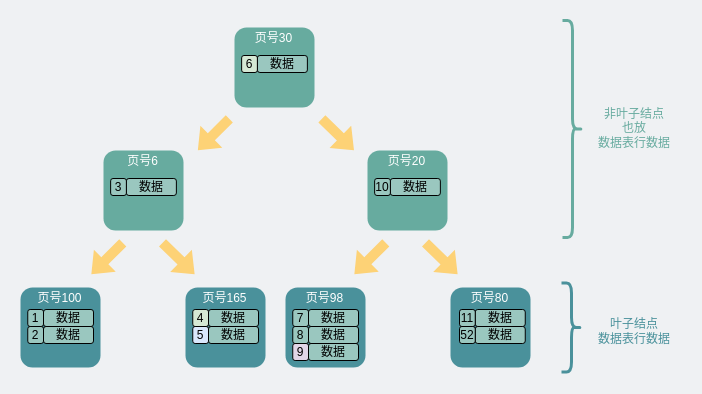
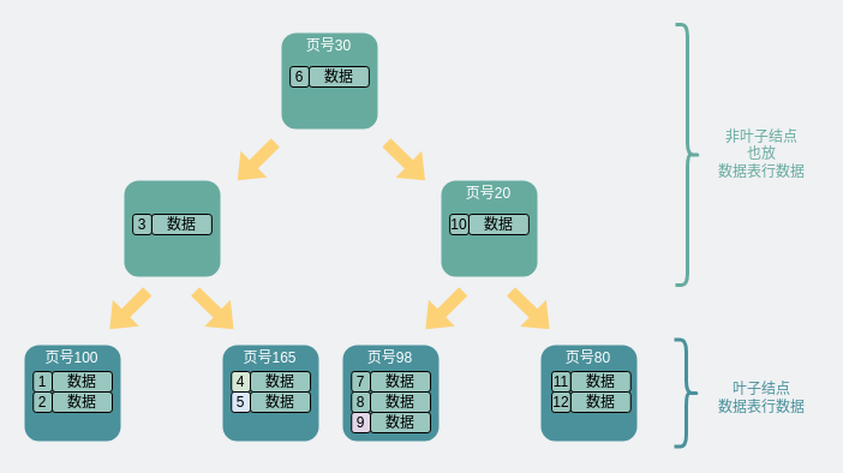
  <mxCell id="0" />
  <mxCell id="1" parent="0" />
  <mxCell id="2" value="&lt;font color=&quot;#ffffff&quot;&gt;&lt;span style=&quot;font-size: 16px&quot;&gt;&lt;br&gt;&lt;/span&gt;&lt;/font&gt;" style="whiteSpace=wrap;html=1;aspect=fixed;rounded=1;strokeColor=none;fillColor=#4A919B;" parent="1" vertex="1"><mxGeometry x="20" y="287" width="80" height="80" as="geometry" /></mxCell>
  <mxCell id="3" value="数据" style="rounded=1;whiteSpace=wrap;html=1;fillColor=#9AC7BF;strokeColor=default;fontColor=#000000;align=center;" parent="1" vertex="1"><mxGeometry x="43" y="309" width="50" height="17" as="geometry" /></mxCell>
  <mxCell id="4" value="&lt;font color=&quot;#ffffff&quot;&gt;页号100&lt;/font&gt;" style="text;html=1;strokeColor=none;fillColor=none;align=center;verticalAlign=middle;whiteSpace=wrap;rounded=0;dashed=1;fontColor=#535E80;" parent="1" vertex="1"><mxGeometry x="32" y="287" width="55" height="22" as="geometry" /></mxCell>
  <mxCell id="5" value="" style="shape=flexArrow;endArrow=classic;html=1;rounded=0;fontColor=#FFFFFF;strokeColor=none;fillColor=#FDD276;" parent="1" edge="1"><mxGeometry width="50" height="50" relative="1" as="geometry"><mxPoint x="229.15" y="118" as="sourcePoint" /><mxPoint x="197" y="150" as="targetPoint" /></mxGeometry></mxCell>
  <mxCell id="6" value="" style="shape=flexArrow;endArrow=classic;html=1;rounded=0;fontColor=#FFFFFF;strokeColor=none;fillColor=#FDD276;" parent="1" edge="1"><mxGeometry width="50" height="50" relative="1" as="geometry"><mxPoint x="321" y="118" as="sourcePoint" /><mxPoint x="353.85" y="150" as="targetPoint" /></mxGeometry></mxCell>
  <mxCell id="7" value="" style="shape=flexArrow;endArrow=classic;html=1;rounded=0;fontColor=#FFFFFF;strokeColor=none;fillColor=#FDD276;" parent="1" edge="1"><mxGeometry width="50" height="50" relative="1" as="geometry"><mxPoint x="122.65" y="242" as="sourcePoint" /><mxPoint x="90.5" y="274" as="targetPoint" /></mxGeometry></mxCell>
  <mxCell id="8" value="" style="shape=flexArrow;endArrow=classic;html=1;rounded=0;fontColor=#FFFFFF;strokeColor=none;fillColor=#FDD276;" parent="1" edge="1"><mxGeometry width="50" height="50" relative="1" as="geometry"><mxPoint x="161.65" y="242" as="sourcePoint" /><mxPoint x="194.5" y="274" as="targetPoint" /></mxGeometry></mxCell>
  <mxCell id="9" value="" style="shape=flexArrow;endArrow=classic;html=1;rounded=0;fontColor=#FFFFFF;strokeColor=none;fillColor=#FDD276;" parent="1" edge="1"><mxGeometry width="50" height="50" relative="1" as="geometry"><mxPoint x="385.65" y="242" as="sourcePoint" /><mxPoint x="353.5" y="274" as="targetPoint" /></mxGeometry></mxCell>
  <mxCell id="10" value="" style="shape=flexArrow;endArrow=classic;html=1;rounded=0;fontColor=#FFFFFF;strokeColor=none;fillColor=#FDD276;" parent="1" edge="1"><mxGeometry width="50" height="50" relative="1" as="geometry"><mxPoint x="424.65" y="242" as="sourcePoint" /><mxPoint x="457.5" y="274" as="targetPoint" /></mxGeometry></mxCell>
  <mxCell id="11" value="&lt;font&gt;1&lt;/font&gt;" style="rounded=1;whiteSpace=wrap;html=1;fillColor=#9AC7BF;strokeColor=default;fontColor=#000000;" parent="1" vertex="1"><mxGeometry x="27.25" y="309" width="15.75" height="17" as="geometry" /></mxCell>
  <mxCell id="12" value="数据" style="rounded=1;whiteSpace=wrap;html=1;fillColor=#9AC7BF;strokeColor=default;fontColor=#000000;align=center;" parent="1" vertex="1"><mxGeometry x="43" y="326" width="50" height="17" as="geometry" /></mxCell>
  <mxCell id="13" value="&lt;font&gt;2&lt;/font&gt;" style="rounded=1;whiteSpace=wrap;html=1;fillColor=#9AC7BF;strokeColor=default;fontColor=#000000;" parent="1" vertex="1"><mxGeometry x="27.25" y="326" width="15.75" height="17" as="geometry" /></mxCell>
  <mxCell id="14" value="&lt;font color=&quot;#ffffff&quot;&gt;&lt;span style=&quot;font-size: 16px&quot;&gt;&lt;br&gt;&lt;/span&gt;&lt;/font&gt;" style="whiteSpace=wrap;html=1;aspect=fixed;rounded=1;strokeColor=none;fillColor=#4A919B;" parent="1" vertex="1"><mxGeometry x="185" y="287" width="80" height="80" as="geometry" /></mxCell>
  <mxCell id="15" value="数据" style="rounded=1;whiteSpace=wrap;html=1;fillColor=#9AC7BF;strokeColor=default;fontColor=#000000;align=center;" parent="1" vertex="1"><mxGeometry x="208" y="309" width="50" height="17" as="geometry" /></mxCell>
  <mxCell id="16" value="&lt;font color=&quot;#ffffff&quot;&gt;页号165&lt;/font&gt;" style="text;html=1;strokeColor=none;fillColor=none;align=center;verticalAlign=middle;whiteSpace=wrap;rounded=0;dashed=1;fontColor=#535E80;" parent="1" vertex="1"><mxGeometry x="197" y="287" width="55" height="22" as="geometry" /></mxCell>
  <mxCell id="17" value="&lt;font&gt;4&lt;/font&gt;" style="rounded=1;whiteSpace=wrap;html=1;fillColor=#d5e8d4;strokeColor=default;fontColor=#000000;" parent="1" vertex="1"><mxGeometry x="192.25" y="309" width="15.75" height="17" as="geometry" /></mxCell>
  <mxCell id="18" value="数据" style="rounded=1;whiteSpace=wrap;html=1;fillColor=#9AC7BF;strokeColor=default;fontColor=#000000;align=center;" parent="1" vertex="1"><mxGeometry x="208" y="326" width="50" height="17" as="geometry" /></mxCell>
  <mxCell id="19" value="&lt;font&gt;5&lt;/font&gt;" style="rounded=1;whiteSpace=wrap;html=1;fillColor=#dae8fc;strokeColor=default;fontColor=#000000;" parent="1" vertex="1"><mxGeometry x="192.25" y="326" width="15.75" height="17" as="geometry" /></mxCell>
  <mxCell id="20" value="&lt;font color=&quot;#ffffff&quot;&gt;&lt;span style=&quot;font-size: 16px&quot;&gt;&lt;br&gt;&lt;/span&gt;&lt;/font&gt;" style="whiteSpace=wrap;html=1;aspect=fixed;rounded=1;strokeColor=none;fillColor=#4A919B;" parent="1" vertex="1"><mxGeometry x="285" y="287" width="80" height="80" as="geometry" /></mxCell>
  <mxCell id="21" value="数据" style="rounded=1;whiteSpace=wrap;html=1;fillColor=#9AC7BF;strokeColor=default;fontColor=#000000;align=center;" parent="1" vertex="1"><mxGeometry x="308" y="309" width="50" height="17" as="geometry" /></mxCell>
  <mxCell id="22" value="&lt;font color=&quot;#ffffff&quot;&gt;页号98&lt;/font&gt;" style="text;html=1;strokeColor=none;fillColor=none;align=center;verticalAlign=middle;whiteSpace=wrap;rounded=0;dashed=1;fontColor=#535E80;" parent="1" vertex="1"><mxGeometry x="297" y="287" width="55" height="22" as="geometry" /></mxCell>
  <mxCell id="23" value="&lt;font&gt;7&lt;/font&gt;" style="rounded=1;whiteSpace=wrap;html=1;fillColor=#9AC7BF;strokeColor=default;fontColor=#000000;" parent="1" vertex="1"><mxGeometry x="292.25" y="309" width="15.75" height="17" as="geometry" /></mxCell>
  <mxCell id="24" value="数据" style="rounded=1;whiteSpace=wrap;html=1;fillColor=#9AC7BF;strokeColor=default;fontColor=#000000;align=center;" parent="1" vertex="1"><mxGeometry x="308" y="326" width="50" height="17" as="geometry" /></mxCell>
  <mxCell id="25" value="&lt;font&gt;8&lt;/font&gt;" style="rounded=1;whiteSpace=wrap;html=1;fillColor=#9AC7BF;strokeColor=default;fontColor=#000000;" parent="1" vertex="1"><mxGeometry x="292.25" y="326" width="15.75" height="17" as="geometry" /></mxCell>
  <mxCell id="26" value="数据" style="rounded=1;whiteSpace=wrap;html=1;fillColor=#9AC7BF;strokeColor=default;fontColor=#000000;align=center;" parent="1" vertex="1"><mxGeometry x="308" y="343" width="50" height="17" as="geometry" /></mxCell>
  <mxCell id="27" value="&lt;font&gt;9&lt;/font&gt;" style="rounded=1;whiteSpace=wrap;html=1;fillColor=#e1d5e7;strokeColor=default;fontColor=#000000;" parent="1" vertex="1"><mxGeometry x="292.25" y="343" width="15.75" height="17" as="geometry" /></mxCell>
  <mxCell id="28" value="&lt;font color=&quot;#ffffff&quot;&gt;&lt;span style=&quot;font-size: 16px&quot;&gt;&lt;br&gt;&lt;/span&gt;&lt;/font&gt;" style="whiteSpace=wrap;html=1;aspect=fixed;rounded=1;strokeColor=none;fillColor=#4A919B;" parent="1" vertex="1"><mxGeometry x="450" y="287" width="80" height="80" as="geometry" /></mxCell>
  <mxCell id="29" value="&lt;font color=&quot;#ffffff&quot;&gt;页号80&lt;/font&gt;" style="text;html=1;strokeColor=none;fillColor=none;align=center;verticalAlign=middle;whiteSpace=wrap;rounded=0;dashed=1;fontColor=#535E80;" parent="1" vertex="1"><mxGeometry x="462" y="287" width="55" height="22" as="geometry" /></mxCell>
  <mxCell id="30" value="数据" style="rounded=1;whiteSpace=wrap;html=1;fillColor=#9AC7BF;strokeColor=default;fontColor=#000000;align=center;" parent="1" vertex="1"><mxGeometry x="474.75" y="309" width="50" height="17" as="geometry" /></mxCell>
  <mxCell id="31" value="&lt;font&gt;11&lt;/font&gt;" style="rounded=1;whiteSpace=wrap;html=1;fillColor=#9AC7BF;strokeColor=default;fontColor=#000000;" parent="1" vertex="1"><mxGeometry x="459" y="309" width="15.75" height="17" as="geometry" /></mxCell>
  <mxCell id="32" value="数据" style="rounded=1;whiteSpace=wrap;html=1;fillColor=#9AC7BF;strokeColor=default;fontColor=#000000;align=center;" parent="1" vertex="1"><mxGeometry x="474.75" y="326" width="50" height="17" as="geometry" /></mxCell>
- <mxCell id="33" value="&lt;font&gt;52&lt;/font&gt;" style="rounded=1;whiteSpace=wrap;html=1;fillColor=#9AC7BF;strokeColor=default;fontColor=#000000;" parent="1" vertex="1"><mxGeometry x="459" y="326" width="15.75" height="17" as="geometry" /></mxCell>
+ <mxCell id="33" value="&lt;font&gt;12&lt;/font&gt;" style="rounded=1;whiteSpace=wrap;html=1;fillColor=#9AC7BF;strokeColor=default;fontColor=#000000;" parent="1" vertex="1"><mxGeometry x="459" y="326" width="15.75" height="17" as="geometry" /></mxCell>
  <mxCell id="34" value="&lt;font color=&quot;#ffffff&quot;&gt;&lt;span style=&quot;font-size: 16px&quot;&gt;&lt;br&gt;&lt;/span&gt;&lt;/font&gt;" style="whiteSpace=wrap;html=1;aspect=fixed;rounded=1;strokeColor=none;fillColor=#67AB9F;" parent="1" vertex="1"><mxGeometry x="103" y="150" width="80" height="80" as="geometry" /></mxCell>
  <mxCell id="35" value="数据" style="rounded=1;whiteSpace=wrap;html=1;fillColor=#9AC7BF;strokeColor=default;fontColor=#000000;align=center;" parent="1" vertex="1"><mxGeometry x="125.88" y="178" width="50" height="17" as="geometry" /></mxCell>
- <mxCell id="36" value="&lt;font color=&quot;#ffffff&quot;&gt;页号6&lt;/font&gt;" style="text;html=1;strokeColor=none;fillColor=none;align=center;verticalAlign=middle;whiteSpace=wrap;rounded=0;dashed=1;fontColor=#535E80;" parent="1" vertex="1"><mxGeometry x="115" y="150" width="55" height="22" as="geometry" /></mxCell>
  <mxCell id="37" value="&lt;font&gt;3&lt;/font&gt;" style="rounded=1;whiteSpace=wrap;html=1;fillColor=#9AC7BF;strokeColor=default;fontColor=#000000;" parent="1" vertex="1"><mxGeometry x="110.13" y="178" width="15.75" height="17" as="geometry" /></mxCell>
  <mxCell id="38" value="&lt;font color=&quot;#ffffff&quot;&gt;&lt;span style=&quot;font-size: 16px&quot;&gt;&lt;br&gt;&lt;/span&gt;&lt;/font&gt;" style="whiteSpace=wrap;html=1;aspect=fixed;rounded=1;strokeColor=none;fillColor=#67AB9F;" parent="1" vertex="1"><mxGeometry x="367" y="150" width="80" height="80" as="geometry" /></mxCell>
  <mxCell id="39" value="&lt;font color=&quot;#ffffff&quot;&gt;页号20&lt;/font&gt;" style="text;html=1;strokeColor=none;fillColor=none;align=center;verticalAlign=middle;whiteSpace=wrap;rounded=0;dashed=1;fontColor=#535E80;" parent="1" vertex="1"><mxGeometry x="379" y="150" width="55" height="22" as="geometry" /></mxCell>
  <mxCell id="40" value="数据" style="rounded=1;whiteSpace=wrap;html=1;fillColor=#9AC7BF;strokeColor=default;fontColor=#000000;align=center;" parent="1" vertex="1"><mxGeometry x="389.88" y="178" width="50" height="17" as="geometry" /></mxCell>
  <mxCell id="41" value="&lt;font&gt;10&lt;/font&gt;" style="rounded=1;whiteSpace=wrap;html=1;fillColor=#9AC7BF;strokeColor=default;fontColor=#000000;" parent="1" vertex="1"><mxGeometry x="374.13" y="178" width="15.75" height="17" as="geometry" /></mxCell>
  <mxCell id="42" value="&lt;font color=&quot;#ffffff&quot;&gt;&lt;span style=&quot;font-size: 16px&quot;&gt;&lt;br&gt;&lt;/span&gt;&lt;/font&gt;" style="whiteSpace=wrap;html=1;aspect=fixed;rounded=1;strokeColor=none;fillColor=#67AB9F;" parent="1" vertex="1"><mxGeometry x="234" y="27" width="80" height="80" as="geometry" /></mxCell>
  <mxCell id="43" value="数据" style="rounded=1;whiteSpace=wrap;html=1;fillColor=#9AC7BF;strokeColor=default;fontColor=#000000;align=center;" parent="1" vertex="1"><mxGeometry x="256.88" y="55" width="50" height="17" as="geometry" /></mxCell>
  <mxCell id="44" value="&lt;font color=&quot;#ffffff&quot;&gt;页号30&lt;/font&gt;" style="text;html=1;strokeColor=none;fillColor=none;align=center;verticalAlign=middle;whiteSpace=wrap;rounded=0;dashed=1;fontColor=#535E80;" parent="1" vertex="1"><mxGeometry x="246" y="27" width="55" height="22" as="geometry" /></mxCell>
- <mxCell id="45" value="&lt;font&gt;6&lt;/font&gt;" style="rounded=1;whiteSpace=wrap;html=1;fillColor=#d5e8d4;strokeColor=default;fontColor=#000000;" parent="1" vertex="1"><mxGeometry x="241.13" y="55" width="15.75" height="17" as="geometry" /></mxCell>
+ <mxCell id="45" value="&lt;font&gt;6&lt;/font&gt;" style="rounded=1;whiteSpace=wrap;html=1;fillColor=#9AC7BF;strokeColor=default;fontColor=#000000;" parent="1" vertex="1"><mxGeometry x="241.13" y="55" width="15.75" height="17" as="geometry" /></mxCell>
  <mxCell id="46" value="" style="shape=curlyBracket;whiteSpace=wrap;html=1;rounded=1;flipH=1;fontColor=#000000;fillColor=none;fontSize=5;strokeWidth=3;strokeColor=#4A919B;" parent="1" vertex="1"><mxGeometry x="561" y="282.5" width="20" height="89" as="geometry" /></mxCell>
  <mxCell id="47" value="叶子结点&lt;br&gt;数据表行数据" style="text;html=1;strokeColor=none;fillColor=none;align=center;verticalAlign=middle;whiteSpace=wrap;rounded=0;fontColor=#4A919B;" parent="1" vertex="1"><mxGeometry x="587.5" y="309" width="92" height="44" as="geometry" /></mxCell>
  <mxCell id="48" value="" style="shape=curlyBracket;whiteSpace=wrap;html=1;rounded=1;flipH=1;fontColor=#000000;fillColor=none;fontSize=5;strokeWidth=3;strokeColor=#67AB9F;" parent="1" vertex="1"><mxGeometry x="562" y="20" width="20" height="217" as="geometry" /></mxCell>
  <mxCell id="49" value="非叶子结点&lt;br&gt;也放&lt;br&gt;数据表行数据" style="text;html=1;strokeColor=none;fillColor=none;align=center;verticalAlign=middle;whiteSpace=wrap;rounded=0;fontColor=#67AB9F;" parent="1" vertex="1"><mxGeometry x="596.5" y="105.5" width="74" height="44.5" as="geometry" /></mxCell>
